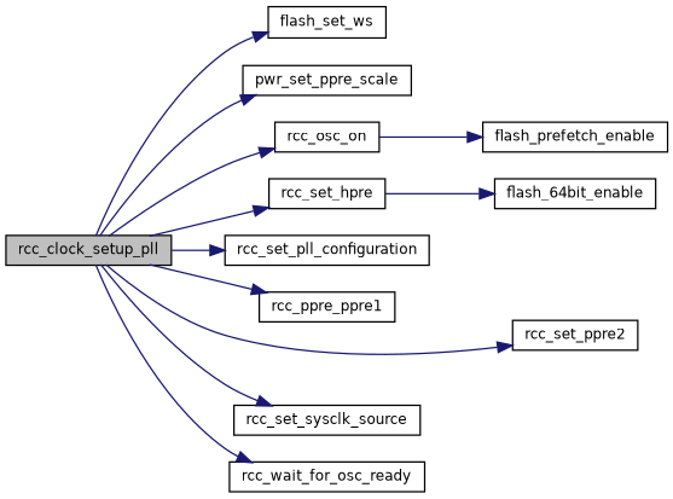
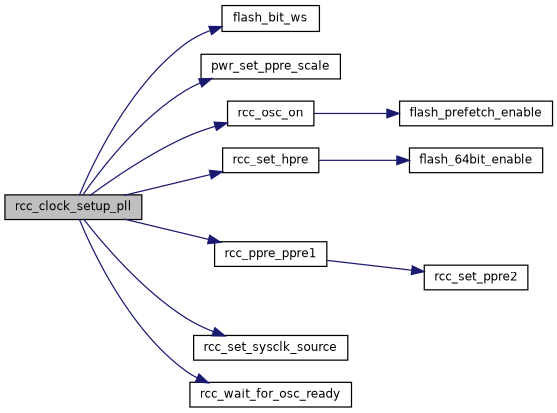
  digraph {
    rankdir=LR
    node [color=black fillcolor=white fontname=Helvetica fontsize=10 shape=record style=filled]
    edge [color=midnightblue fontname=Helvetica fontsize=10 labelfontname=Helvetica labelfontsize=10 style=solid]
    n1 [fillcolor=grey75 fontcolor=black height=0.2 label=rcc_clock_setup_pll width=0.4]
-   n2 [height=0.2 label=flash_set_ws width=0.4]
+   n2 [height=0.2 label=flash_bit_ws width=0.4]
    n3 [height=0.2 label=pwr_set_ppre_scale width=0.4]
    n4 [height=0.2 label=rcc_osc_on width=0.4]
    n5 [height=0.2 label=rcc_set_hpre width=0.4]
-   n6 [height=0.2 label=rcc_set_pll_configuration width=0.4]
    n7 [height=0.2 label=rcc_ppre_ppre1 width=0.4]
    n8 [height=0.2 label=rcc_set_ppre2 width=0.4]
    n9 [height=0.2 label=rcc_set_sysclk_source width=0.4]
    n10 [height=0.2 label=rcc_wait_for_osc_ready width=0.4]
    n11 [height=0.2 label=flash_64bit_enable width=0.4]
    n12 [height=0.2 label=flash_prefetch_enable width=0.4]
    n1 -> n2
    n1 -> n3
    n1 -> n4
    n1 -> n5
-   n1 -> n6
    n1 -> n7
-   n1 -> n8
+   n7 -> n8
    n1 -> n9
    n1 -> n10
    n4 -> n12
    n5 -> n11
  }
